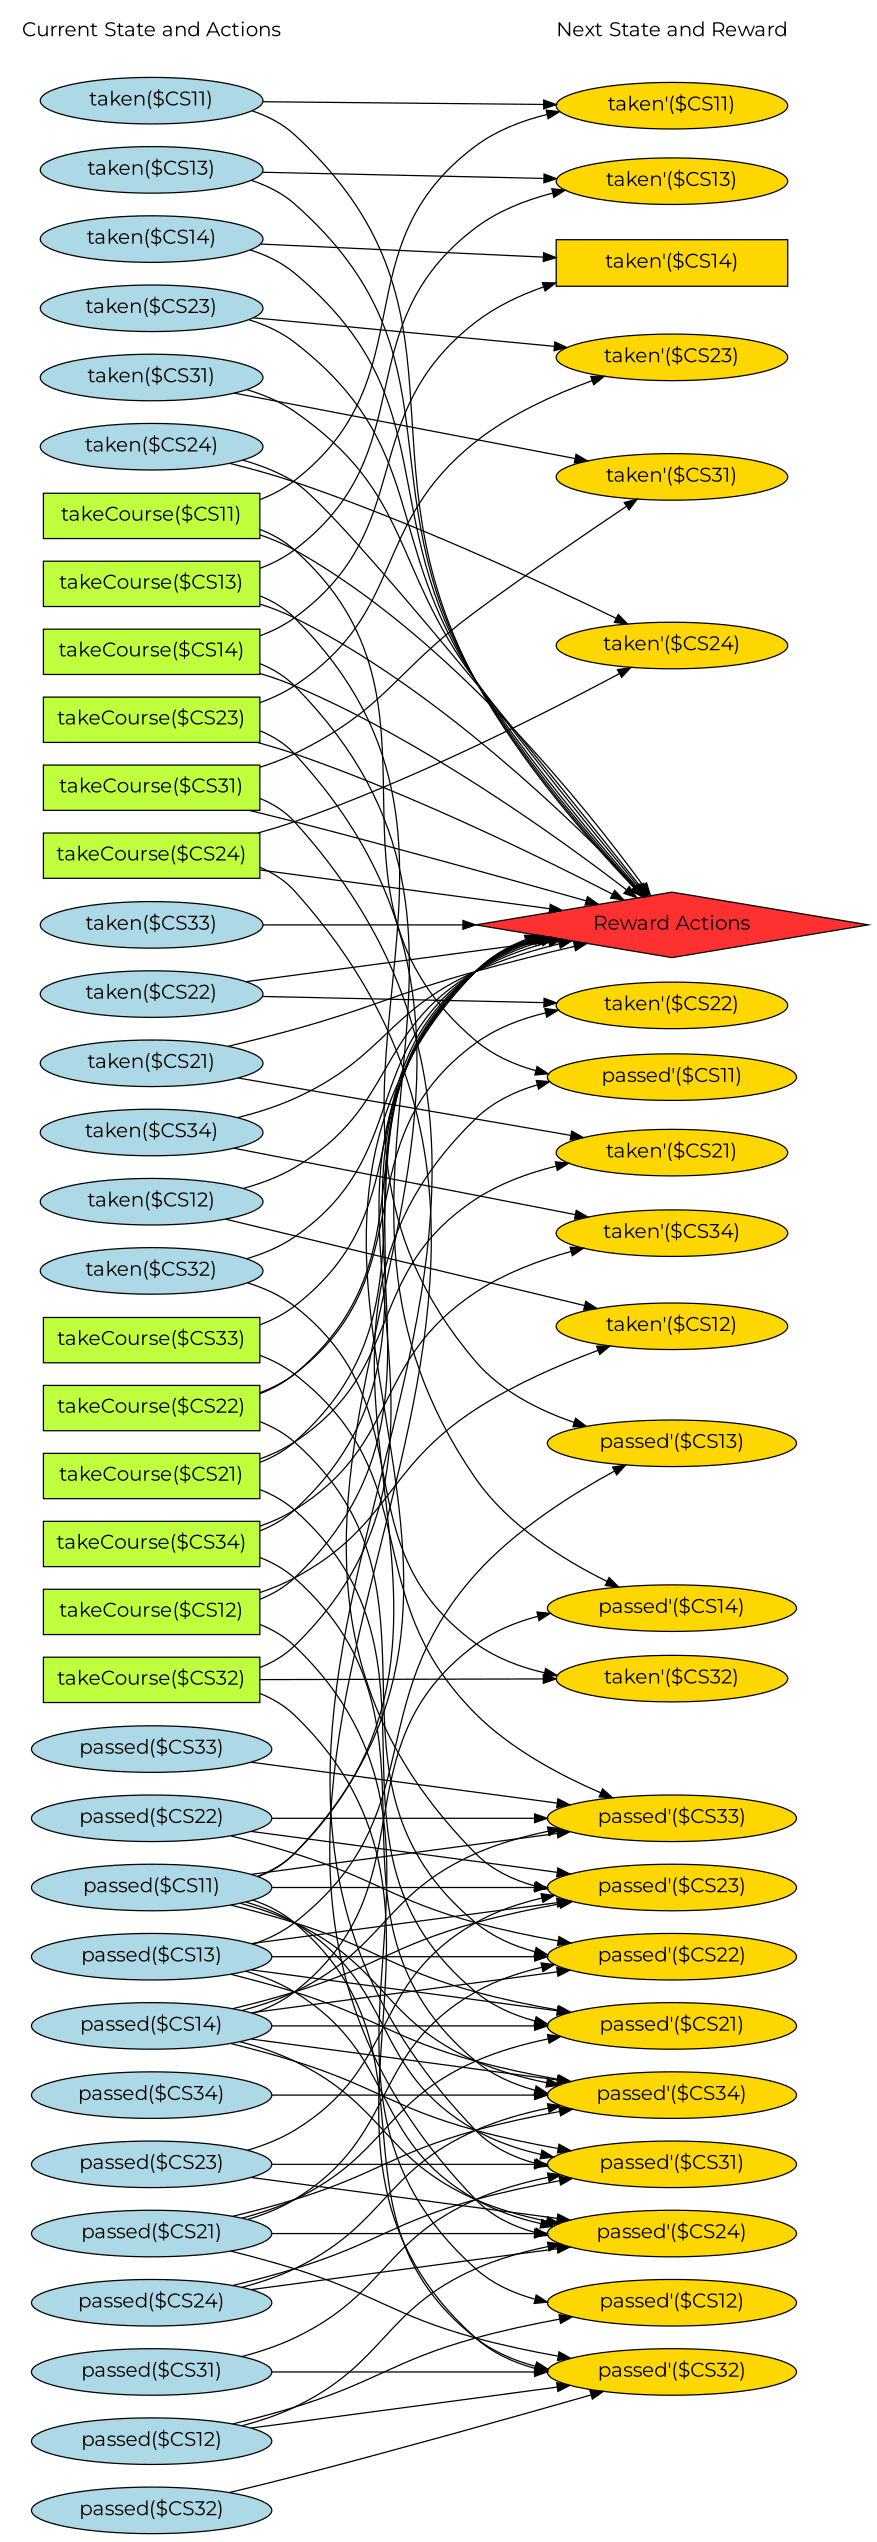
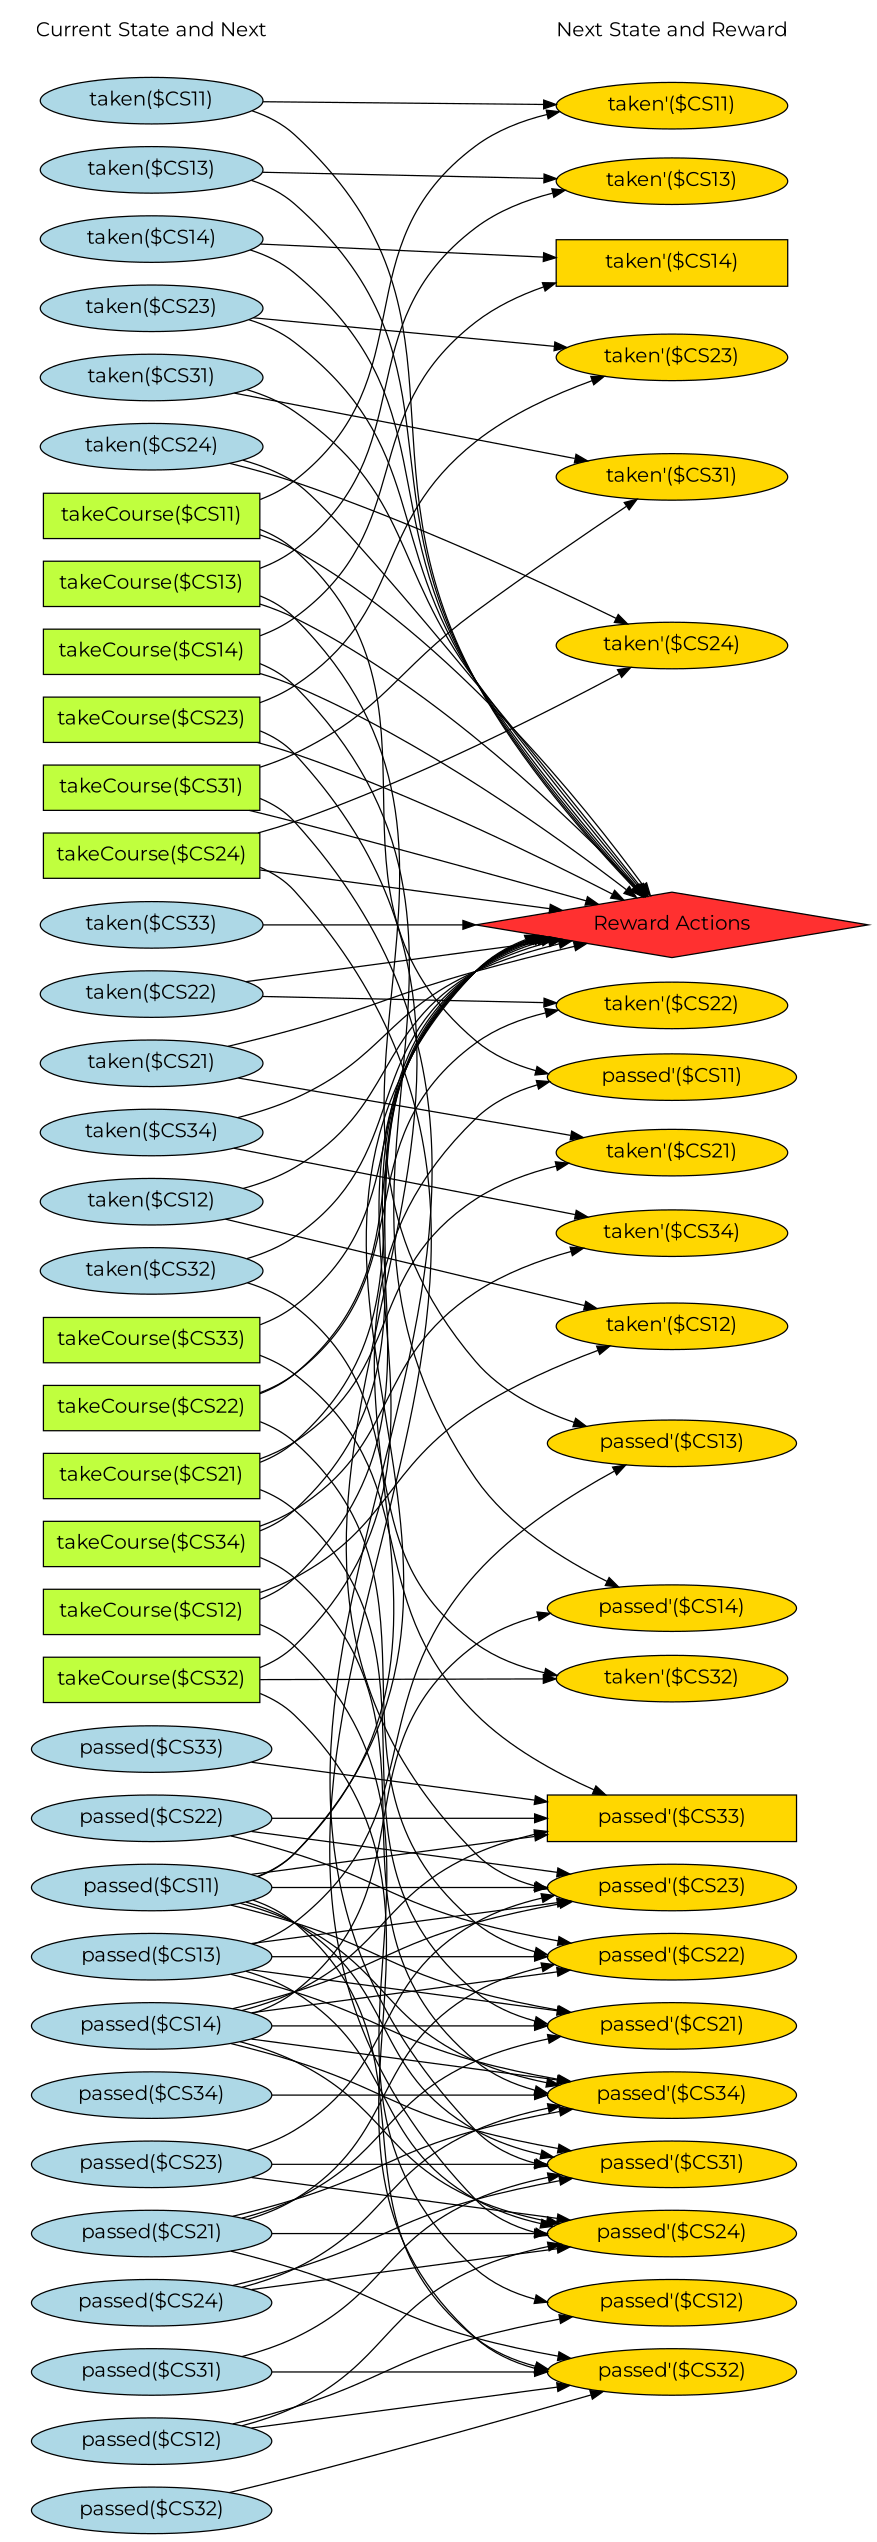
  digraph {
    fontname=Montserrat
    fontsize=16
    rankdir=LR
    ranksep=2.00
    node [color=black fillcolor=lightblue fontname=Montserrat fontsize=16 shape=ellipse style=filled]
    edge [fontname=Montserrat color=black style=solid]
    "takeCourse($CS23)" [fillcolor=olivedrab1 height=0.5 shape=box width=2.3889]
    "takeCourse($CS11)" [fillcolor=olivedrab1 height=0.5 shape=box width=2.3889]
    "taken($CS14)" [height=0.51069 width=2.4552]
    "taken($CS34)" [height=0.51069 width=2.4552]
    "taken($CS22)" [height=0.51069 width=2.4552]
    "takeCourse($CS31)" [fillcolor=olivedrab1 height=0.5 shape=box width=2.3889]
    "passed($CS14)" [height=0.51069 width=2.6517]
    "passed($CS34)" [height=0.51069 width=2.6517]
    "passed($CS22)" [height=0.51069 width=2.6517]
    "taken($CS31)" [height=0.51069 width=2.4552]
    "takeCourse($CS12)" [fillcolor=olivedrab1 height=0.5 shape=box width=2.3889]
    "takeCourse($CS24)" [fillcolor=olivedrab1 height=0.5 shape=box width=2.3889]
    "taken($CS23)" [height=0.51069 width=2.4552]
    "takeCourse($CS32)" [fillcolor=olivedrab1 height=0.5 shape=box width=2.3889]
    "taken($CS11)" [height=0.51069 width=2.4552]
    "passed($CS23)" [height=0.51069 width=2.6517]
    "passed($CS11)" [height=0.51069 width=2.6517]
    "passed($CS31)" [height=0.51069 width=2.6517]
    "takeCourse($CS33)" [fillcolor=olivedrab1 height=0.5 shape=box width=2.3889]
    "takeCourse($CS13)" [fillcolor=olivedrab1 height=0.5 shape=box width=2.3889]
-   "Current State and Actions" [fillcolor=white height=0.5 shape=plaintext style=bold width=3.1528]
+   "Current State and Actions" [fillcolor=white height=0.5 shape=plaintext style=bold width=3.1528 label="Current State and Next"]
    "taken($CS24)" [height=0.51069 width=2.4552]
    "taken($CS12)" [height=0.51069 width=2.4552]
    "takeCourse($CS21)" [fillcolor=olivedrab1 height=0.5 shape=box width=2.3889]
    "taken($CS32)" [height=0.51069 width=2.4552]
    "passed($CS24)" [height=0.51069 width=2.6517]
    "passed($CS12)" [height=0.51069 width=2.6517]
    "passed($CS32)" [height=0.51069 width=2.6517]
    "takeCourse($CS34)" [fillcolor=olivedrab1 height=0.5 shape=box width=2.3889]
    "takeCourse($CS22)" [fillcolor=olivedrab1 height=0.5 shape=box width=2.3889]
    "takeCourse($CS14)" [fillcolor=olivedrab1 height=0.5 shape=box width=2.3889]
    "taken($CS13)" [height=0.51069 width=2.4552]
    "taken($CS33)" [height=0.51069 width=2.4552]
    "taken($CS21)" [height=0.51069 width=2.4552]
    "passed($CS13)" [height=0.51069 width=2.6517]
    "passed($CS33)" [height=0.51069 width=2.6517]
    "passed($CS21)" [height=0.51069 width=2.6517]
    "taken'($CS14)" [fillcolor=gold1 height=0.51069 shape=box width=2.5534]
    "taken'($CS34)" [fillcolor=gold1 height=0.51069 width=2.5534]
    "taken'($CS22)" [fillcolor=gold1 height=0.51069 width=2.5534]
    "Next State and Reward" [fillcolor=white height=0.5 shape=plaintext style=bold width=2.8194]
    n42 [fillcolor=firebrick1 height=0.72222 label="Reward Actions" shape=diamond width=4.3333]
    "passed'($CS14)" [fillcolor=gold1 height=0.51069 width=2.7499]
    "passed'($CS34)" [fillcolor=gold1 height=0.51069 width=2.7499]
    "passed'($CS22)" [fillcolor=gold1 height=0.51069 width=2.7499]
    "taken'($CS13)" [fillcolor=gold1 height=0.51069 width=2.5534]
    "taken'($CS21)" [fillcolor=gold1 height=0.51069 width=2.5534]
    "passed'($CS13)" [fillcolor=gold1 height=0.51069 width=2.7499]
-   "passed'($CS33)" [fillcolor=gold1 height=0.51069 width=2.7499]
+   "passed'($CS33)" [fillcolor=gold1 height=0.51069 shape=box width=2.7499]
    "passed'($CS21)" [fillcolor=gold1 height=0.51069 width=2.7499]
    "taken'($CS24)" [fillcolor=gold1 height=0.51069 width=2.5534]
    "taken'($CS32)" [fillcolor=gold1 height=0.51069 width=2.5534]
    "taken'($CS12)" [fillcolor=gold1 height=0.51069 width=2.5534]
    "passed'($CS24)" [fillcolor=gold1 height=0.51069 width=2.7499]
    "passed'($CS12)" [fillcolor=gold1 height=0.51069 width=2.7499]
    "passed'($CS32)" [fillcolor=gold1 height=0.51069 width=2.7499]
    "taken'($CS31)" [fillcolor=gold1 height=0.51069 width=2.5534]
    "taken'($CS23)" [fillcolor=gold1 height=0.51069 width=2.5534]
    "taken'($CS11)" [fillcolor=gold1 height=0.51069 width=2.5534]
    "passed'($CS31)" [fillcolor=gold1 height=0.51069 width=2.7499]
    "passed'($CS23)" [fillcolor=gold1 height=0.51069 width=2.7499]
    "passed'($CS11)" [fillcolor=gold1 height=0.51069 width=2.7499]
    subgraph sub_1 {
      rank=same
      "takeCourse($CS23)"
      "takeCourse($CS11)"
      "taken($CS14)"
      "taken($CS34)"
      "taken($CS22)"
      "takeCourse($CS31)"
      "passed($CS14)"
      "passed($CS34)"
      "passed($CS22)"
      "taken($CS31)"
      "takeCourse($CS12)"
      "takeCourse($CS24)"
      "taken($CS23)"
      "takeCourse($CS32)"
      "taken($CS11)"
      "passed($CS23)"
      "passed($CS11)"
      "passed($CS31)"
      "takeCourse($CS33)"
      "takeCourse($CS13)"
      "Current State and Actions"
      "taken($CS24)"
      "taken($CS12)"
      "takeCourse($CS21)"
      "taken($CS32)"
      "passed($CS24)"
      "passed($CS12)"
      "passed($CS32)"
      "takeCourse($CS34)"
      "takeCourse($CS22)"
      "takeCourse($CS14)"
      "taken($CS13)"
      "taken($CS33)"
      "taken($CS21)"
      "passed($CS13)"
      "passed($CS33)"
      "passed($CS21)"
    }
    subgraph sub_2 {
      rank=same
      "taken'($CS14)"
      "taken'($CS34)"
      "taken'($CS22)"
      "Next State and Reward"
      n42
      "passed'($CS14)"
      "passed'($CS34)"
      "passed'($CS22)"
      "taken'($CS13)"
      "taken'($CS21)"
      "passed'($CS13)"
      "passed'($CS33)"
      "passed'($CS21)"
      "taken'($CS24)"
      "taken'($CS32)"
      "taken'($CS12)"
      "passed'($CS24)"
      "passed'($CS12)"
      "passed'($CS32)"
      "taken'($CS31)"
      "taken'($CS23)"
      "taken'($CS11)"
      "passed'($CS31)"
      "passed'($CS23)"
      "passed'($CS11)"
    }
    "takeCourse($CS23)" -> n42 [color="" style=""]
    "takeCourse($CS23)" -> "taken'($CS23)"
    "takeCourse($CS23)" -> "passed'($CS23)"
    "takeCourse($CS11)" -> n42 [color="" style=""]
    "takeCourse($CS11)" -> "taken'($CS11)"
    "takeCourse($CS11)" -> "passed'($CS11)"
    "taken($CS14)" -> "taken'($CS14)"
    "taken($CS14)" -> n42 [color="" style=""]
    "taken($CS34)" -> "taken'($CS34)"
    "taken($CS34)" -> n42 [color="" style=""]
    "taken($CS22)" -> "taken'($CS22)"
    "taken($CS22)" -> n42 [color="" style=""]
    "takeCourse($CS31)" -> n42 [color="" style=""]
    "takeCourse($CS31)" -> "taken'($CS31)"
    "takeCourse($CS31)" -> "passed'($CS31)"
    "passed($CS14)" -> "passed'($CS14)"
    "passed($CS14)" -> "passed'($CS34)"
    "passed($CS14)" -> "passed'($CS22)"
    "passed($CS14)" -> "passed'($CS33)"
    "passed($CS14)" -> "passed'($CS21)"
    "passed($CS14)" -> "passed'($CS24)"
    "passed($CS14)" -> "passed'($CS31)"
    "passed($CS14)" -> "passed'($CS23)"
    "passed($CS34)" -> "passed'($CS34)"
    "passed($CS22)" -> "passed'($CS22)"
    "passed($CS22)" -> "passed'($CS33)"
    "passed($CS22)" -> "passed'($CS23)"
    "taken($CS31)" -> n42 [color="" style=""]
    "taken($CS31)" -> "taken'($CS31)"
    "takeCourse($CS12)" -> n42 [color="" style=""]
    "takeCourse($CS12)" -> "taken'($CS12)"
    "takeCourse($CS12)" -> "passed'($CS12)"
    "takeCourse($CS24)" -> n42 [color="" style=""]
    "takeCourse($CS24)" -> "taken'($CS24)"
    "takeCourse($CS24)" -> "passed'($CS24)"
    "taken($CS23)" -> n42 [color="" style=""]
    "taken($CS23)" -> "taken'($CS23)"
    "takeCourse($CS32)" -> n42 [color="" style=""]
    "takeCourse($CS32)" -> "taken'($CS32)"
    "takeCourse($CS32)" -> "passed'($CS32)"
    "taken($CS11)" -> n42 [color="" style=""]
    "taken($CS11)" -> "taken'($CS11)"
    "passed($CS23)" -> "passed'($CS24)"
    "passed($CS23)" -> "passed'($CS31)"
    "passed($CS23)" -> "passed'($CS23)"
    "passed($CS11)" -> n42 [color="" style=""]
    "passed($CS11)" -> "passed'($CS34)"
    "passed($CS11)" -> "passed'($CS33)"
    "passed($CS11)" -> "passed'($CS21)"
    "passed($CS11)" -> "passed'($CS32)"
    "passed($CS11)" -> "passed'($CS31)"
    "passed($CS11)" -> "passed'($CS23)"
    "passed($CS11)" -> "passed'($CS11)"
    "passed($CS31)" -> "passed'($CS32)"
    "passed($CS31)" -> "passed'($CS31)"
    "takeCourse($CS33)" -> n42 [color="" style=""]
    "takeCourse($CS33)" -> "passed'($CS33)"
    "takeCourse($CS13)" -> n42 [color="" style=""]
    "takeCourse($CS13)" -> "taken'($CS13)"
    "takeCourse($CS13)" -> "passed'($CS13)"
    "Current State and Actions" -> "Next State and Reward" [style=invis]
    "taken($CS24)" -> n42 [color="" style=""]
    "taken($CS24)" -> "taken'($CS24)"
    "taken($CS12)" -> n42 [color="" style=""]
    "taken($CS12)" -> "taken'($CS12)"
    "takeCourse($CS21)" -> n42 [color="" style=""]
    "takeCourse($CS21)" -> "taken'($CS21)"
    "takeCourse($CS21)" -> "passed'($CS21)"
    "taken($CS32)" -> n42 [color="" style=""]
    "taken($CS32)" -> "taken'($CS32)"
    "passed($CS24)" -> "passed'($CS34)"
    "passed($CS24)" -> "passed'($CS24)"
    "passed($CS24)" -> "passed'($CS31)"
    "passed($CS12)" -> "passed'($CS24)"
    "passed($CS12)" -> "passed'($CS12)"
    "passed($CS12)" -> "passed'($CS32)"
    "passed($CS32)" -> "passed'($CS32)"
    "takeCourse($CS34)" -> "taken'($CS34)"
    "takeCourse($CS34)" -> n42 [color="" style=""]
    "takeCourse($CS34)" -> "passed'($CS34)"
    "takeCourse($CS22)" -> "taken'($CS22)"
    "takeCourse($CS22)" -> n42 [color="" style=""]
    "takeCourse($CS22)" -> "passed'($CS22)"
    "takeCourse($CS14)" -> "taken'($CS14)"
    "takeCourse($CS14)" -> n42 [color="" style=""]
    "takeCourse($CS14)" -> "passed'($CS14)"
    "taken($CS13)" -> n42 [color="" style=""]
    "taken($CS13)" -> "taken'($CS13)"
    "taken($CS33)" -> n42 [color="" style=""]
    "taken($CS21)" -> n42 [color="" style=""]
    "taken($CS21)" -> "taken'($CS21)"
    "passed($CS13)" -> "passed'($CS34)"
    "passed($CS13)" -> "passed'($CS22)"
    "passed($CS13)" -> "passed'($CS13)"
    "passed($CS13)" -> "passed'($CS21)"
    "passed($CS13)" -> "passed'($CS24)"
    "passed($CS13)" -> "passed'($CS23)"
    "passed($CS33)" -> "passed'($CS33)"
    "passed($CS21)" -> "passed'($CS34)"
    "passed($CS21)" -> "passed'($CS22)"
    "passed($CS21)" -> "passed'($CS21)"
    "passed($CS21)" -> "passed'($CS24)"
    "passed($CS21)" -> "passed'($CS32)"
  }
